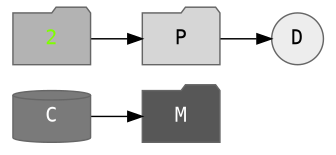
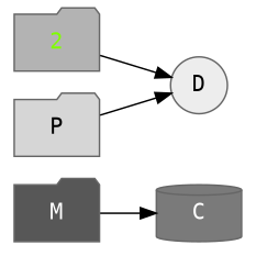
  digraph {
    fontname="DejaVu Sans Mono"
    rankdir=LR
    node [color=gray40 fontname="DejaVu Sans Mono" shape=folder style=filled]
    edge [fontname="DejaVu Sans Mono"]
    M [fillcolor=gray34 fontcolor=white]
    C [fillcolor=gray48 fontcolor=white shape=cylinder]
    2 [fillcolor=gray70 fontcolor=chartreuse]
    P [fillcolor=gray84]
    D [fillcolor=gray93 shape=circle]
-   C -> M
-   2 -> P
+   M -> C
+   2 -> D
    P -> D
  }
